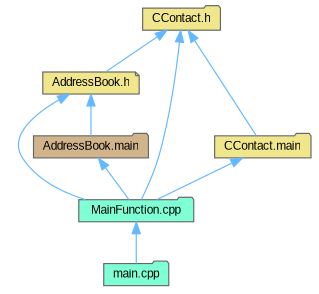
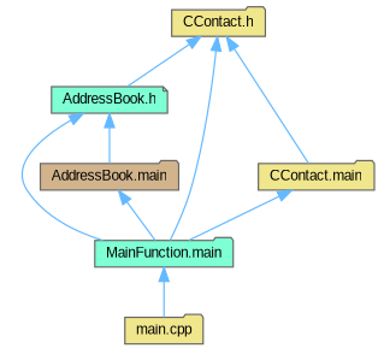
  digraph {
    fontname="Liberation Sans"
    node [color=grey40 fillcolor=aquamarine fontname="Liberation Sans" fontsize=10 shape=folder style=filled]
    edge [color=steelblue1 dir=back fontname="Liberation Sans" fontsize=10 labelfontname=Helvetica labelfontsize=10 style=solid]
    n1 [color=gray40 fillcolor=khaki fontcolor=black height=0.2 label="CContact.h" width=0.4]
-   n2 [fillcolor=khaki height=0.2 label="AddressBook.h" shape=note width=0.4]
-   n3 [height=0.2 label="MainFunction.cpp" width=0.4]
+   n2 [height=0.2 label="AddressBook.h" shape=note width=0.4]
+   n3 [height=0.2 label="MainFunction.main" width=0.4]
    n4 [fillcolor=khaki height=0.2 label="CContact.main" width=0.4]
    n5 [fillcolor=tan height=0.2 label="AddressBook.main" width=0.4]
-   n6 [height=0.2 label="main.cpp" width=0.4]
+   n6 [fillcolor=khaki height=0.2 label="main.cpp" width=0.4]
    n1 -> n2
    n1 -> n3
    n1 -> n4
    n2 -> n3
    n2 -> n5
    n3 -> n6
    n4 -> n3
    n5 -> n3
  }
